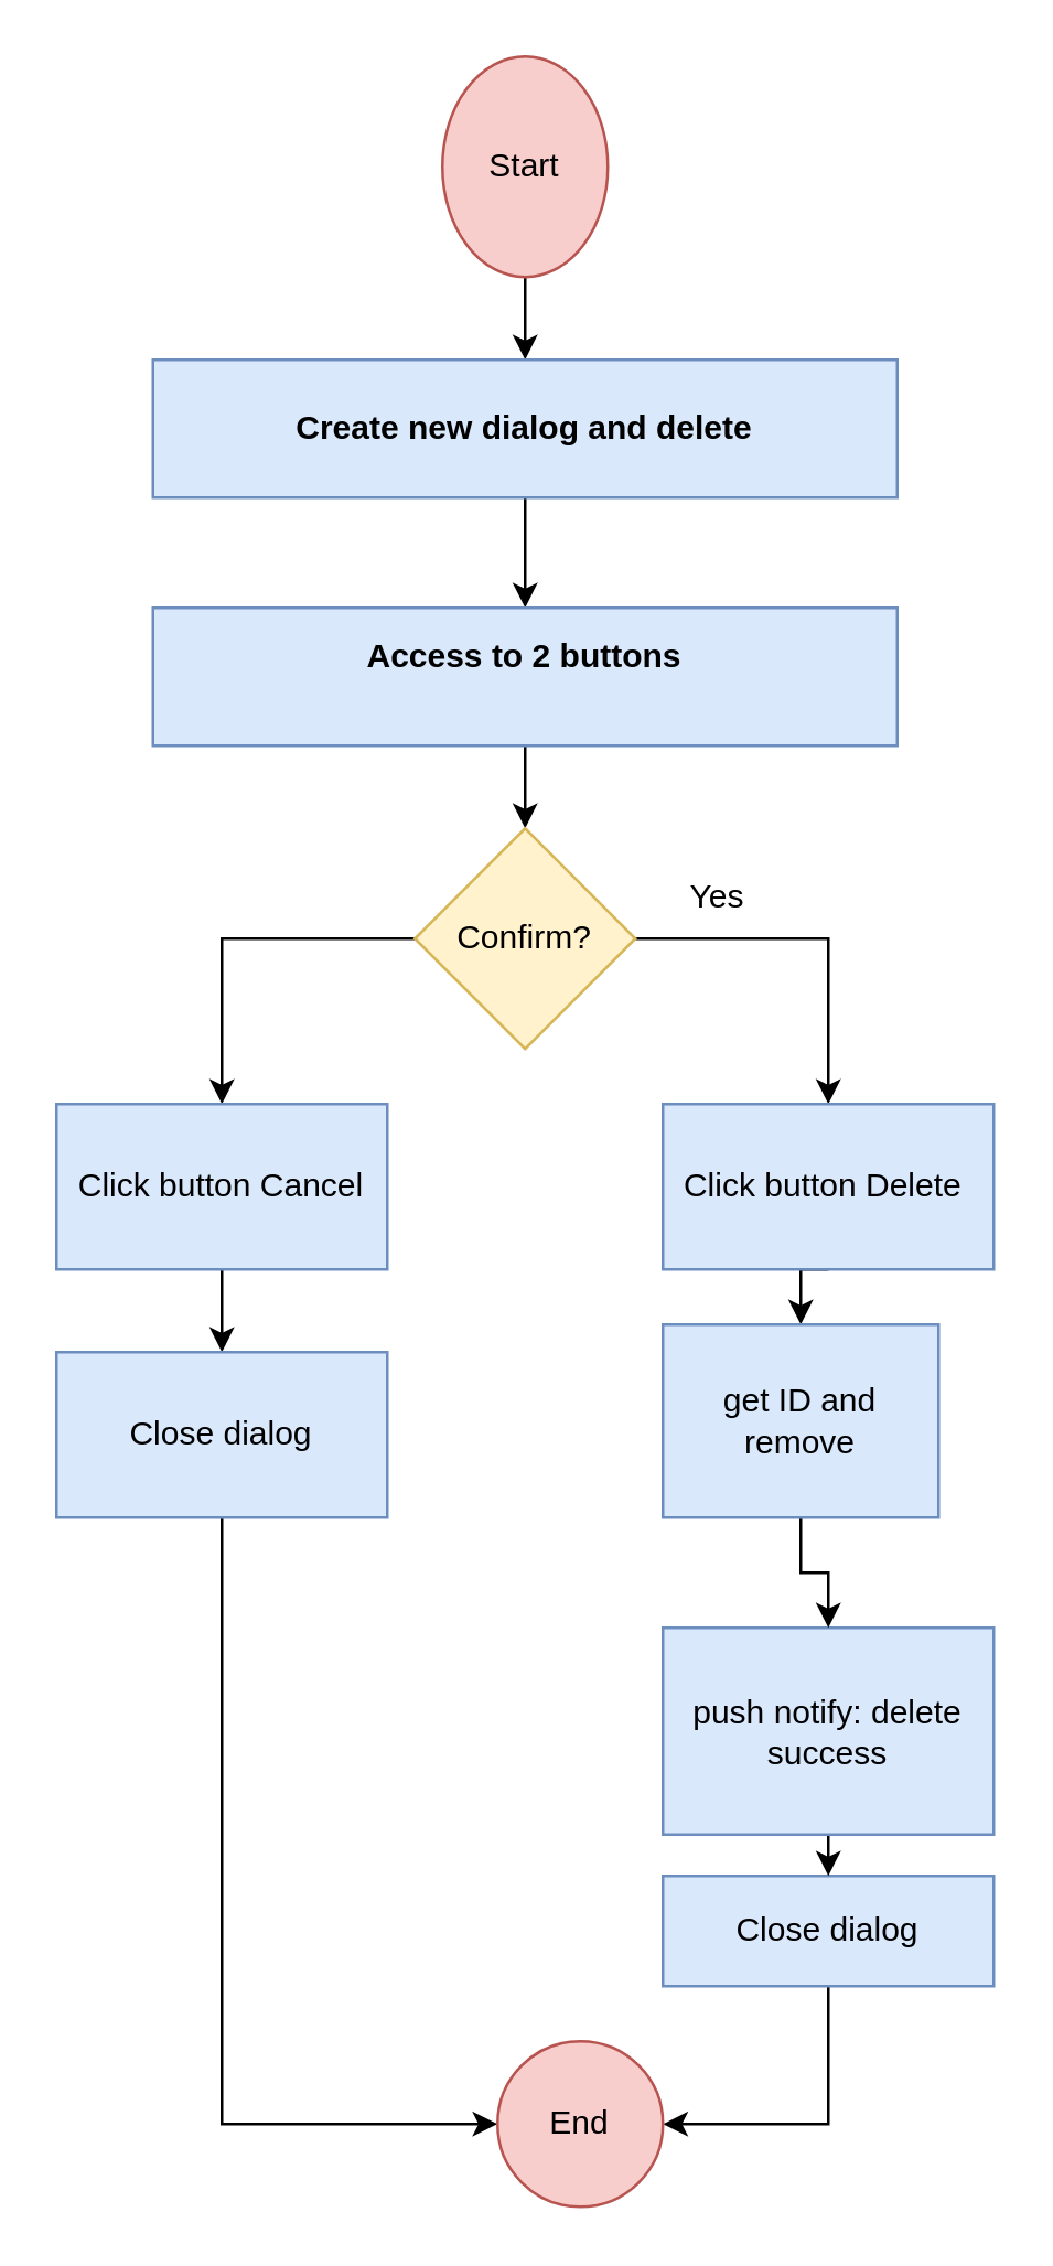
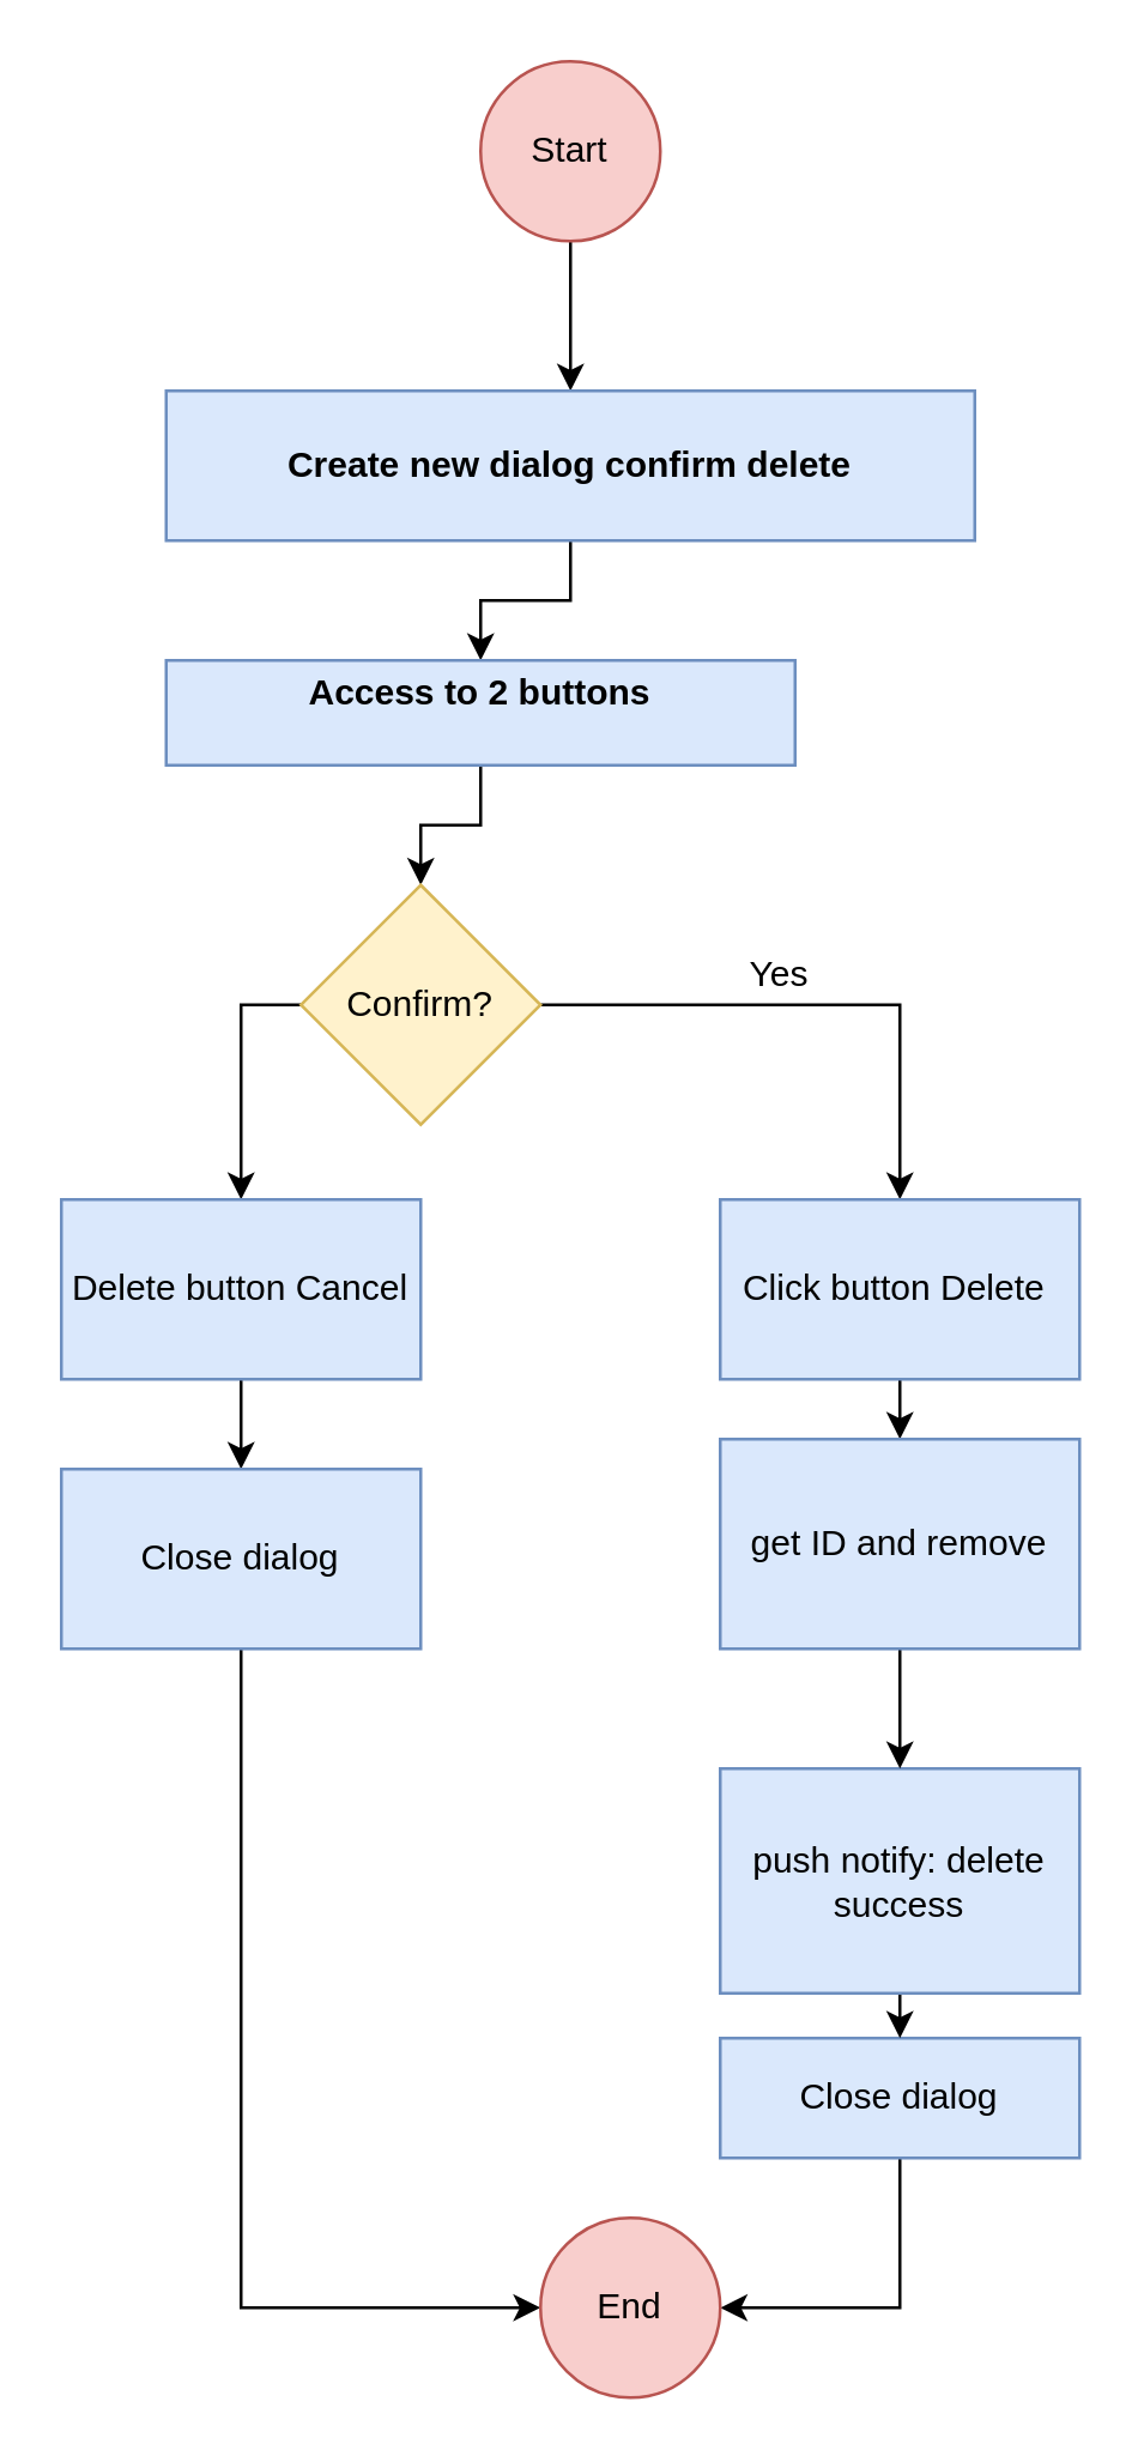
  <mxCell id="0" />
  <mxCell id="1" parent="0" />
  <mxCell id="2" style="edgeStyle=orthogonalEdgeStyle;rounded=0;orthogonalLoop=1;jettySize=auto;html=1;exitX=0.5;exitY=1;exitDx=0;exitDy=0;" parent="1" source="3" target="5" edge="1"><mxGeometry relative="1" as="geometry" /></mxCell>
- <mxCell id="3" value="Start" style="ellipse;whiteSpace=wrap;html=1;aspect=fixed;fillColor=#f8cecc;strokeColor=#b85450;" parent="1" vertex="1"><mxGeometry x="160" y="20" width="60" height="80" as="geometry" /></mxCell>
+ <mxCell id="3" value="Start" style="ellipse;whiteSpace=wrap;html=1;aspect=fixed;fillColor=#f8cecc;strokeColor=#b85450;" parent="1" vertex="1"><mxGeometry x="160" y="20" width="60" height="60" as="geometry" /></mxCell>
  <mxCell id="4" value="" style="edgeStyle=orthogonalEdgeStyle;rounded=0;orthogonalLoop=1;jettySize=auto;html=1;" edge="1" parent="1" source="5" target="7"><mxGeometry relative="1" as="geometry" /></mxCell>
- <mxCell id="5" value="&lt;b&gt;Create new dialog and delete&lt;/b&gt;" style="rounded=0;whiteSpace=wrap;html=1;fillColor=#dae8fc;strokeColor=#6c8ebf;" parent="1" vertex="1"><mxGeometry x="55" y="130" width="270" height="50" as="geometry" /></mxCell>
+ <mxCell id="5" value="&lt;b&gt;Create new dialog confirm delete&lt;/b&gt;" style="rounded=0;whiteSpace=wrap;html=1;fillColor=#dae8fc;strokeColor=#6c8ebf;" parent="1" vertex="1"><mxGeometry x="55" y="130" width="270" height="50" as="geometry" /></mxCell>
  <mxCell id="6" style="edgeStyle=orthogonalEdgeStyle;rounded=0;orthogonalLoop=1;jettySize=auto;html=1;exitX=0.5;exitY=1;exitDx=0;exitDy=0;entryX=0.5;entryY=0;entryDx=0;entryDy=0;" parent="1" source="7" target="10" edge="1"><mxGeometry relative="1" as="geometry" /></mxCell>
- <mxCell id="7" value="&lt;b&gt;Access to 2 buttons&lt;/b&gt;&lt;div&gt;&lt;br&gt;&lt;/div&gt;" style="rounded=0;whiteSpace=wrap;html=1;fillColor=#dae8fc;strokeColor=#6c8ebf;" parent="1" vertex="1"><mxGeometry x="55" y="220" width="270" height="50" as="geometry" /></mxCell>
+ <mxCell id="7" value="&lt;b&gt;Access to 2 buttons&lt;/b&gt;&lt;div&gt;&lt;br&gt;&lt;/div&gt;" style="rounded=0;whiteSpace=wrap;html=1;fillColor=#dae8fc;strokeColor=#6c8ebf;" parent="1" vertex="1"><mxGeometry x="55" y="220" width="210" height="35" as="geometry" /></mxCell>
  <mxCell id="8" style="edgeStyle=orthogonalEdgeStyle;rounded=0;orthogonalLoop=1;jettySize=auto;html=1;exitX=1;exitY=0.5;exitDx=0;exitDy=0;entryX=0.5;entryY=0;entryDx=0;entryDy=0;" parent="1" source="10" target="12" edge="1"><mxGeometry relative="1" as="geometry" /></mxCell>
  <mxCell id="9" style="edgeStyle=orthogonalEdgeStyle;rounded=0;orthogonalLoop=1;jettySize=auto;html=1;exitX=0;exitY=0.5;exitDx=0;exitDy=0;entryX=0.5;entryY=0;entryDx=0;entryDy=0;" parent="1" source="10" target="14" edge="1"><mxGeometry relative="1" as="geometry" /></mxCell>
- <mxCell id="10" value="Confirm?" style="rhombus;whiteSpace=wrap;html=1;fillColor=#fff2cc;strokeColor=#d6b656;" parent="1" vertex="1"><mxGeometry x="150" y="300" width="80" height="80" as="geometry" /></mxCell>
+ <mxCell id="10" value="Confirm?" style="rhombus;whiteSpace=wrap;html=1;fillColor=#fff2cc;strokeColor=#d6b656;" parent="1" vertex="1"><mxGeometry x="100" y="295" width="80" height="80" as="geometry" /></mxCell>
  <mxCell id="11" style="edgeStyle=orthogonalEdgeStyle;rounded=0;orthogonalLoop=1;jettySize=auto;html=1;exitX=0.5;exitY=1;exitDx=0;exitDy=0;entryX=0.5;entryY=0;entryDx=0;entryDy=0;" parent="1" source="12" target="23" edge="1"><mxGeometry relative="1" as="geometry" /></mxCell>
  <mxCell id="12" value="Click button Delete&amp;nbsp;" style="rounded=0;whiteSpace=wrap;html=1;fillColor=#dae8fc;strokeColor=#6c8ebf;" parent="1" vertex="1"><mxGeometry x="240" y="400" width="120" height="60" as="geometry" /></mxCell>
  <mxCell id="13" style="edgeStyle=orthogonalEdgeStyle;rounded=0;orthogonalLoop=1;jettySize=auto;html=1;exitX=0.5;exitY=1;exitDx=0;exitDy=0;entryX=0.5;entryY=0;entryDx=0;entryDy=0;" parent="1" source="14" target="17" edge="1"><mxGeometry relative="1" as="geometry" /></mxCell>
- <mxCell id="14" value="Click button Cancel" style="rounded=0;whiteSpace=wrap;html=1;fillColor=#dae8fc;strokeColor=#6c8ebf;" parent="1" vertex="1"><mxGeometry x="20" y="400" width="120" height="60" as="geometry" /></mxCell>
+ <mxCell id="14" value="Delete button Cancel" style="rounded=0;whiteSpace=wrap;html=1;fillColor=#dae8fc;strokeColor=#6c8ebf;" parent="1" vertex="1"><mxGeometry x="20" y="400" width="120" height="60" as="geometry" /></mxCell>
  <mxCell id="15" value="Yes" style="text;html=1;align=center;verticalAlign=middle;whiteSpace=wrap;rounded=0;" parent="1" vertex="1"><mxGeometry x="230" y="310" width="60" height="30" as="geometry" /></mxCell>
  <mxCell id="16" style="edgeStyle=orthogonalEdgeStyle;rounded=0;orthogonalLoop=1;jettySize=auto;html=1;exitX=0.5;exitY=1;exitDx=0;exitDy=0;entryX=0;entryY=0.5;entryDx=0;entryDy=0;" parent="1" source="17" target="24" edge="1"><mxGeometry relative="1" as="geometry" /></mxCell>
  <mxCell id="17" value="Close dialog" style="rounded=0;whiteSpace=wrap;html=1;fillColor=#dae8fc;strokeColor=#6c8ebf;" parent="1" vertex="1"><mxGeometry x="20" y="490" width="120" height="60" as="geometry" /></mxCell>
  <mxCell id="18" style="edgeStyle=orthogonalEdgeStyle;rounded=0;orthogonalLoop=1;jettySize=auto;html=1;exitX=0.5;exitY=1;exitDx=0;exitDy=0;entryX=1;entryY=0.5;entryDx=0;entryDy=0;" parent="1" source="19" target="24" edge="1"><mxGeometry relative="1" as="geometry" /></mxCell>
  <mxCell id="19" value="&lt;div&gt;Close dialog&lt;br&gt;&lt;/div&gt;" style="rounded=0;whiteSpace=wrap;html=1;fillColor=#dae8fc;strokeColor=#6c8ebf;" parent="1" vertex="1"><mxGeometry x="240" y="680" width="120" height="40" as="geometry" /></mxCell>
  <mxCell id="20" style="edgeStyle=orthogonalEdgeStyle;rounded=0;orthogonalLoop=1;jettySize=auto;html=1;exitX=0.5;exitY=1;exitDx=0;exitDy=0;entryX=0.5;entryY=0;entryDx=0;entryDy=0;" parent="1" source="21" target="19" edge="1"><mxGeometry relative="1" as="geometry" /></mxCell>
  <mxCell id="21" value="&lt;div&gt;push notify: delete success&lt;/div&gt;" style="rounded=0;whiteSpace=wrap;html=1;fillColor=#dae8fc;strokeColor=#6c8ebf;" parent="1" vertex="1"><mxGeometry x="240" y="590" width="120" height="75" as="geometry" /></mxCell>
  <mxCell id="22" style="edgeStyle=orthogonalEdgeStyle;rounded=0;orthogonalLoop=1;jettySize=auto;html=1;exitX=0.5;exitY=1;exitDx=0;exitDy=0;" parent="1" source="23" target="21" edge="1"><mxGeometry relative="1" as="geometry" /></mxCell>
- <mxCell id="23" value="&lt;div&gt;get ID and remove&lt;/div&gt;" style="rounded=0;whiteSpace=wrap;html=1;fillColor=#dae8fc;strokeColor=#6c8ebf;" parent="1" vertex="1"><mxGeometry x="240" y="480" width="100" height="70" as="geometry" /></mxCell>
+ <mxCell id="23" value="&lt;div&gt;get ID and remove&lt;/div&gt;" style="rounded=0;whiteSpace=wrap;html=1;fillColor=#dae8fc;strokeColor=#6c8ebf;" parent="1" vertex="1"><mxGeometry x="240" y="480" width="120" height="70" as="geometry" /></mxCell>
  <mxCell id="24" value="End" style="ellipse;whiteSpace=wrap;html=1;aspect=fixed;fillColor=#f8cecc;strokeColor=#b85450;" parent="1" vertex="1"><mxGeometry x="180" y="740" width="60" height="60" as="geometry" /></mxCell>
